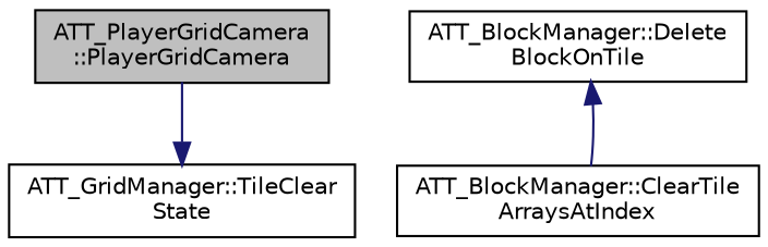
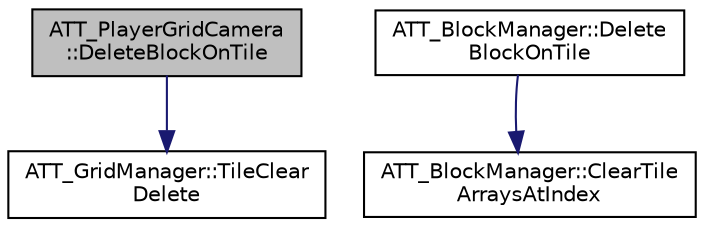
  digraph {
    rankdir=TB
    node [color=black fillcolor=white fontname=Helvetica fontsize=10 shape=record style=filled]
    edge [color=midnightblue fontname=Helvetica fontsize=10 labelfontname=Helvetica labelfontsize=10 style=solid]
-   n1 [fillcolor=grey75 fontcolor=black height=0.2 label="ATT_PlayerGridCamera\l::PlayerGridCamera" width=0.4]
-   n2 [height=0.2 label="ATT_GridManager::TileClear\lState" width=0.4]
+   n1 [fillcolor=grey75 fontcolor=black height=0.2 label="ATT_PlayerGridCamera\l::DeleteBlockOnTile" width=0.4]
+   n2 [height=0.2 label="ATT_GridManager::TileClear\lDelete" width=0.4]
    n3 [height=0.2 label="ATT_BlockManager::Delete\lBlockOnTile" width=0.4]
    n4 [height=0.2 label="ATT_BlockManager::ClearTile\lArraysAtIndex" width=0.4]
    n1 -> n2
-   n4 -> n3
+   n3 -> n4
  }
